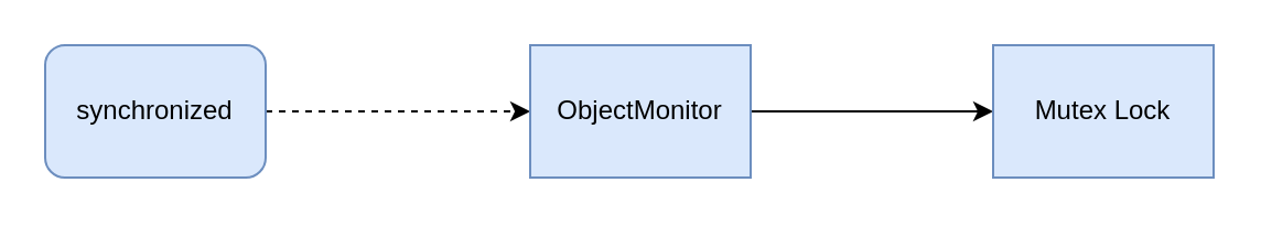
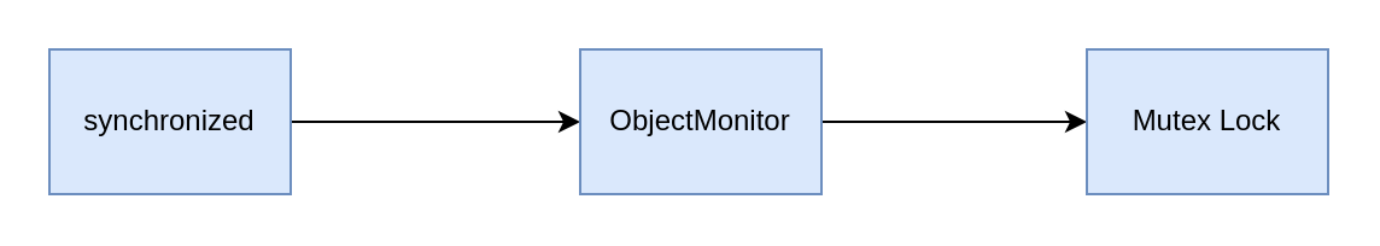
  <mxCell id="0" />
  <mxCell id="1" parent="0" />
- <mxCell id="2" style="edgeStyle=orthogonalEdgeStyle;rounded=0;orthogonalLoop=1;jettySize=auto;html=1;exitX=1;exitY=0.5;exitDx=0;exitDy=0;entryX=0;entryY=0.5;entryDx=0;entryDy=0;dashed=1;" edge="1" parent="1" source="3" target="5"><mxGeometry relative="1" as="geometry" /></mxCell>
- <mxCell id="3" value="synchronized" style="whiteSpace=wrap;html=1;fillColor=#dae8fc;strokeColor=#6c8ebf;rounded=1;" vertex="1" parent="1"><mxGeometry x="20" y="20" width="100" height="60" as="geometry" /></mxCell>
+ <mxCell id="2" style="edgeStyle=orthogonalEdgeStyle;rounded=0;orthogonalLoop=1;jettySize=auto;html=1;exitX=1;exitY=0.5;exitDx=0;exitDy=0;entryX=0;entryY=0.5;entryDx=0;entryDy=0;" edge="1" parent="1" source="3" target="5"><mxGeometry relative="1" as="geometry" /></mxCell>
+ <mxCell id="3" value="synchronized" style="rounded=0;whiteSpace=wrap;html=1;fillColor=#dae8fc;strokeColor=#6c8ebf;" vertex="1" parent="1"><mxGeometry x="20" y="20" width="100" height="60" as="geometry" /></mxCell>
  <mxCell id="4" style="edgeStyle=orthogonalEdgeStyle;rounded=0;orthogonalLoop=1;jettySize=auto;html=1;entryX=0;entryY=0.5;entryDx=0;entryDy=0;" edge="1" parent="1" source="5" target="6"><mxGeometry relative="1" as="geometry" /></mxCell>
  <mxCell id="5" value="&lt;div data-docx-has-block-data=&quot;false&quot; data-page-id=&quot;KfVhd5A1moOs4Ixvm2kce4qanXf&quot;&gt;&lt;div class=&quot;old-record-id-QniAdod5wo1gPHxd3bUc6zW0njf&quot;&gt;&lt;code&gt;&lt;font face=&quot;Helvetica&quot;&gt;ObjectMonitor&lt;/font&gt;&lt;/code&gt;&lt;/div&gt;&lt;/div&gt;" style="rounded=0;whiteSpace=wrap;html=1;fillColor=#dae8fc;strokeColor=#6c8ebf;" vertex="1" parent="1"><mxGeometry x="240" y="20" width="100" height="60" as="geometry" /></mxCell>
  <mxCell id="6" value="&lt;div data-docx-has-block-data=&quot;false&quot; data-page-id=&quot;KfVhd5A1moOs4Ixvm2kce4qanXf&quot;&gt;&lt;div class=&quot;old-record-id-WZQ5dv32woqlaGxMPEucXm3KnHc&quot;&gt;Mutex Lock&lt;/div&gt;&lt;/div&gt;" style="rounded=0;whiteSpace=wrap;html=1;fillColor=#dae8fc;strokeColor=#6c8ebf;" vertex="1" parent="1"><mxGeometry x="450" y="20" width="100" height="60" as="geometry" /></mxCell>
